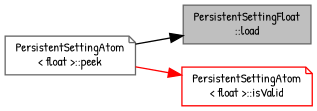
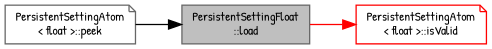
  digraph {
    fontname="Patrick Hand"
    rankdir=LR
    node [color=gray40 fillcolor=white fontname="Patrick Hand" fontsize=10 shape=note style=filled]
    edge [fontname="Patrick Hand" fontsize=10 labelfontname=Helvetica labelfontsize=10 style=solid]
    n1 [fillcolor=grey75 fontcolor=black height=0.2 label="PersistentSettingFloat\l::load" shape=box width=0.4]
    n2 [color=red height=0.2 label="PersistentSettingAtom\l\< float \>::isValid" width=0.4]
    n3 [height=0.2 label="PersistentSettingAtom\l\< float \>::peek" width=0.4]
-   n3 -> n2 [color=red]
+   n1 -> n2 [color=red]
    n3 -> n1 [color=black]
  }
